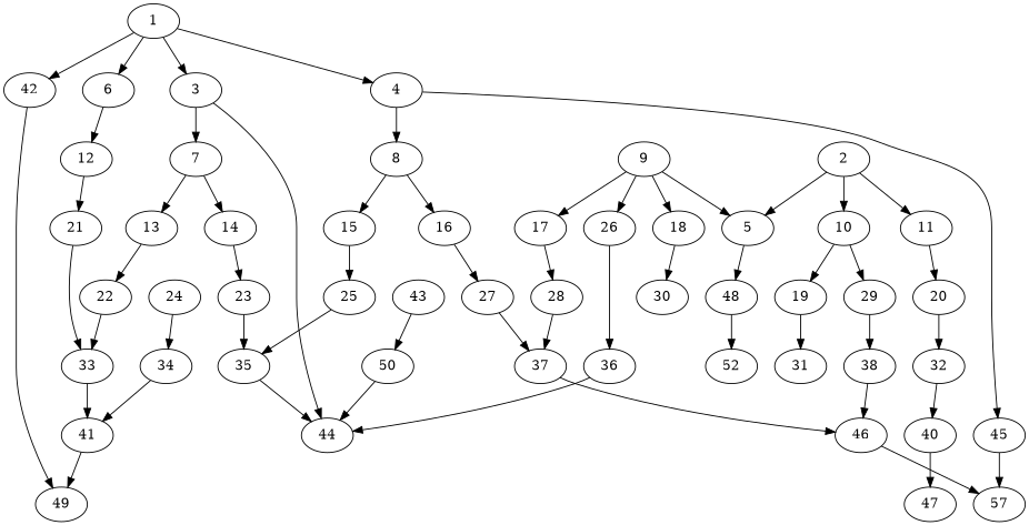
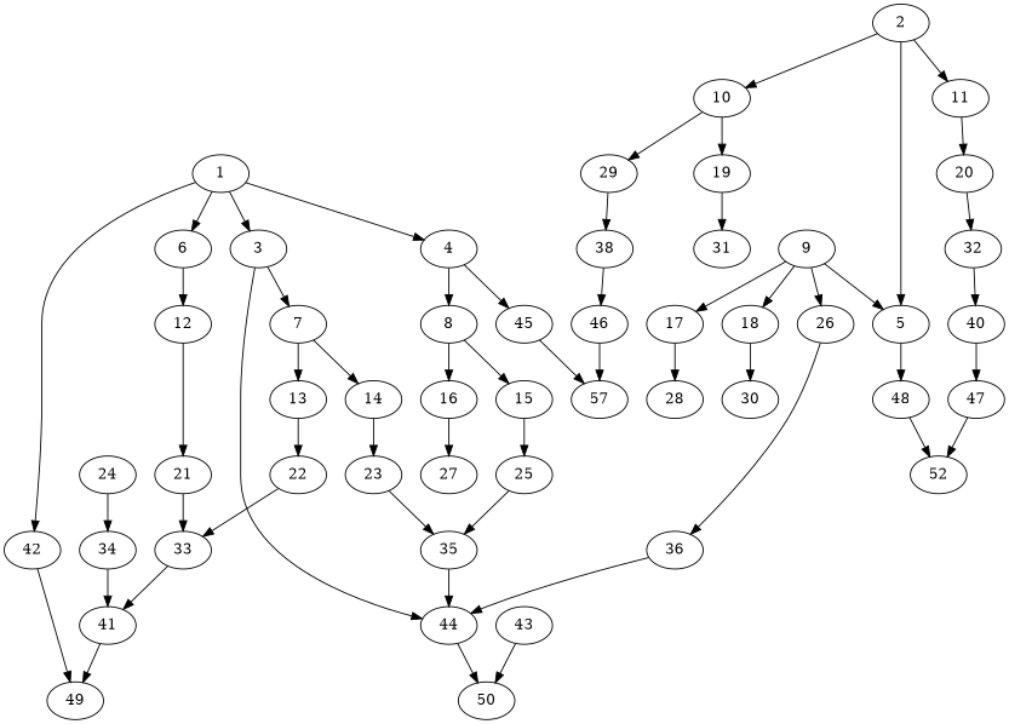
  strict digraph {
    1
    3
    4
    6
    42
    7
    44
    8
    45
    12
    49
    13
    14
    43
    50
    15
    16
    n18 [label=57]
    21
    2
    5
    10
    11
    48
    19
    29
    20
    9
    17
    18
    26
    52
    31
    38
    32
    22
    23
    25
    27
    24
    34
    28
    30
    36
    33
    35
-   37
    41
    46
    40
    47
    1 -> 3
    1 -> 4
    1 -> 6
    1 -> 42
    3 -> 7
    3 -> 44
    4 -> 8
    4 -> 45
    6 -> 12
    42 -> 49
    7 -> 13
    7 -> 14
-   50 -> 44
+   44 -> 50
    8 -> 15
    8 -> 16
    45 -> n18
    12 -> 21
    13 -> 22
    14 -> 23
    43 -> 50
    15 -> 25
    16 -> 27
    21 -> 33
    2 -> 5
    2 -> 10
    2 -> 11
    5 -> 48
    10 -> 19
    10 -> 29
    11 -> 20
    48 -> 52
    19 -> 31
    29 -> 38
    20 -> 32
    9 -> 5
    9 -> 17
    9 -> 18
    9 -> 26
    17 -> 28
    18 -> 30
    26 -> 36
    38 -> 46
    32 -> 40
    22 -> 33
    23 -> 35
    25 -> 35
-   27 -> 37
    24 -> 34
    34 -> 41
-   28 -> 37
    36 -> 44
    33 -> 41
    35 -> 44
-   37 -> 46
    41 -> 49
    46 -> n18
    40 -> 47
+   47 -> 52
  }
